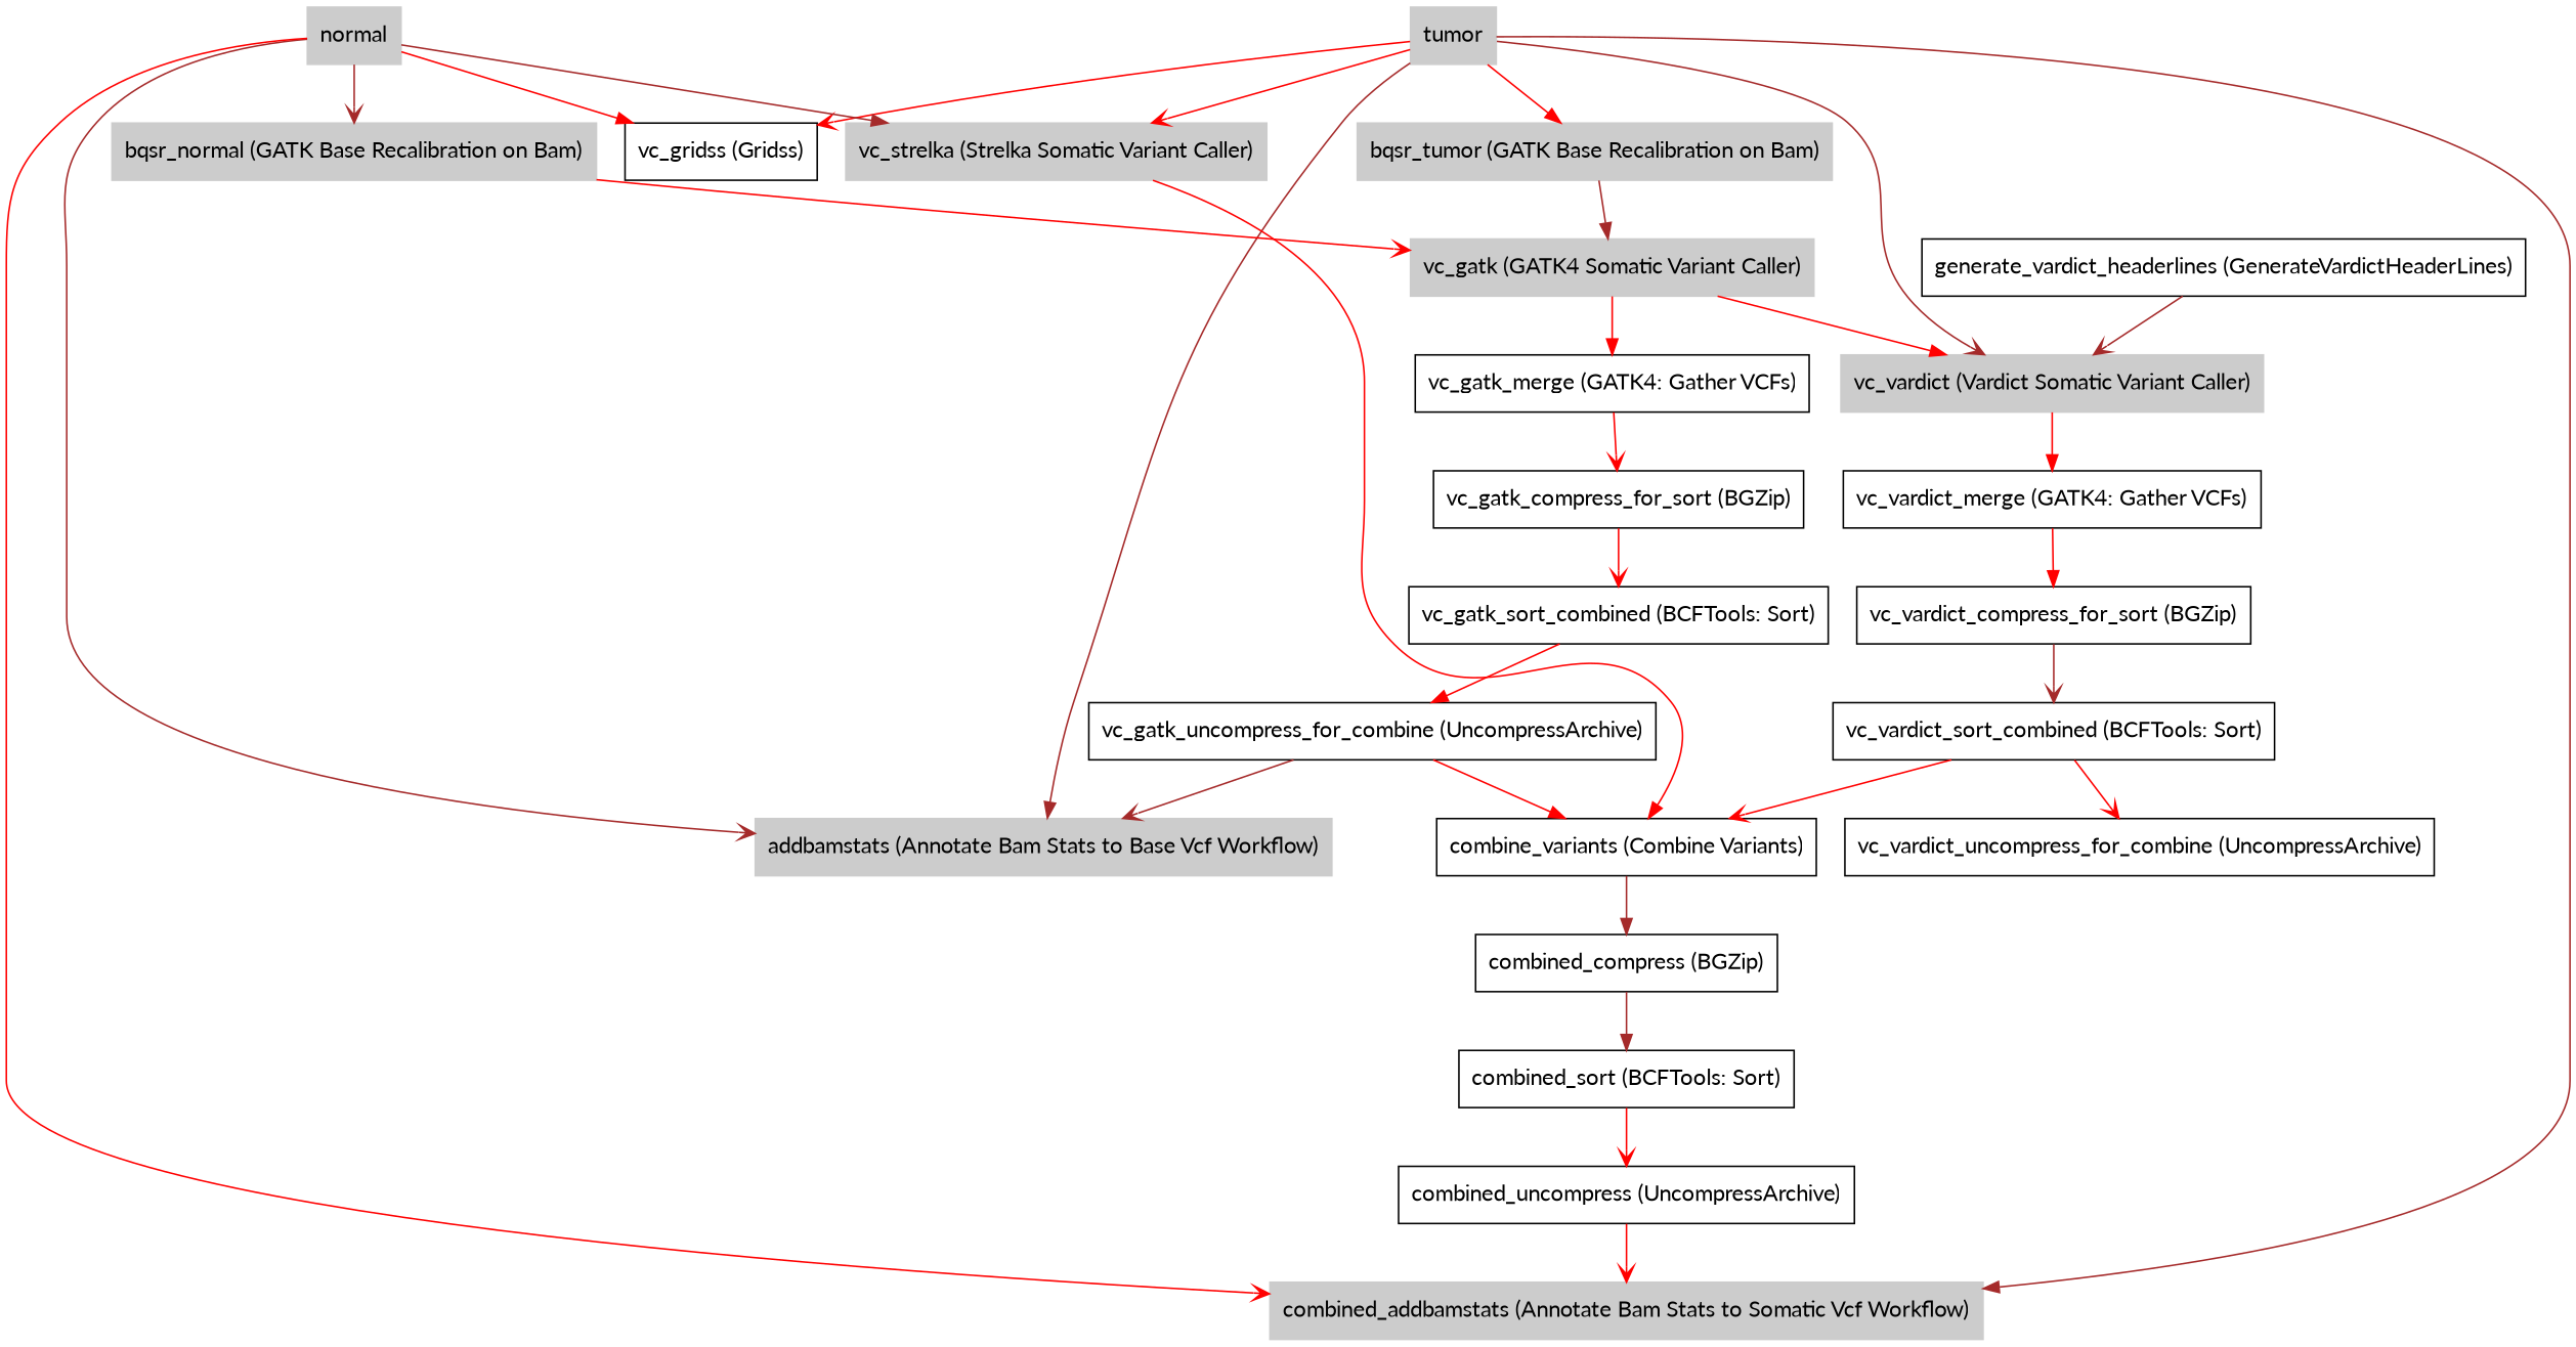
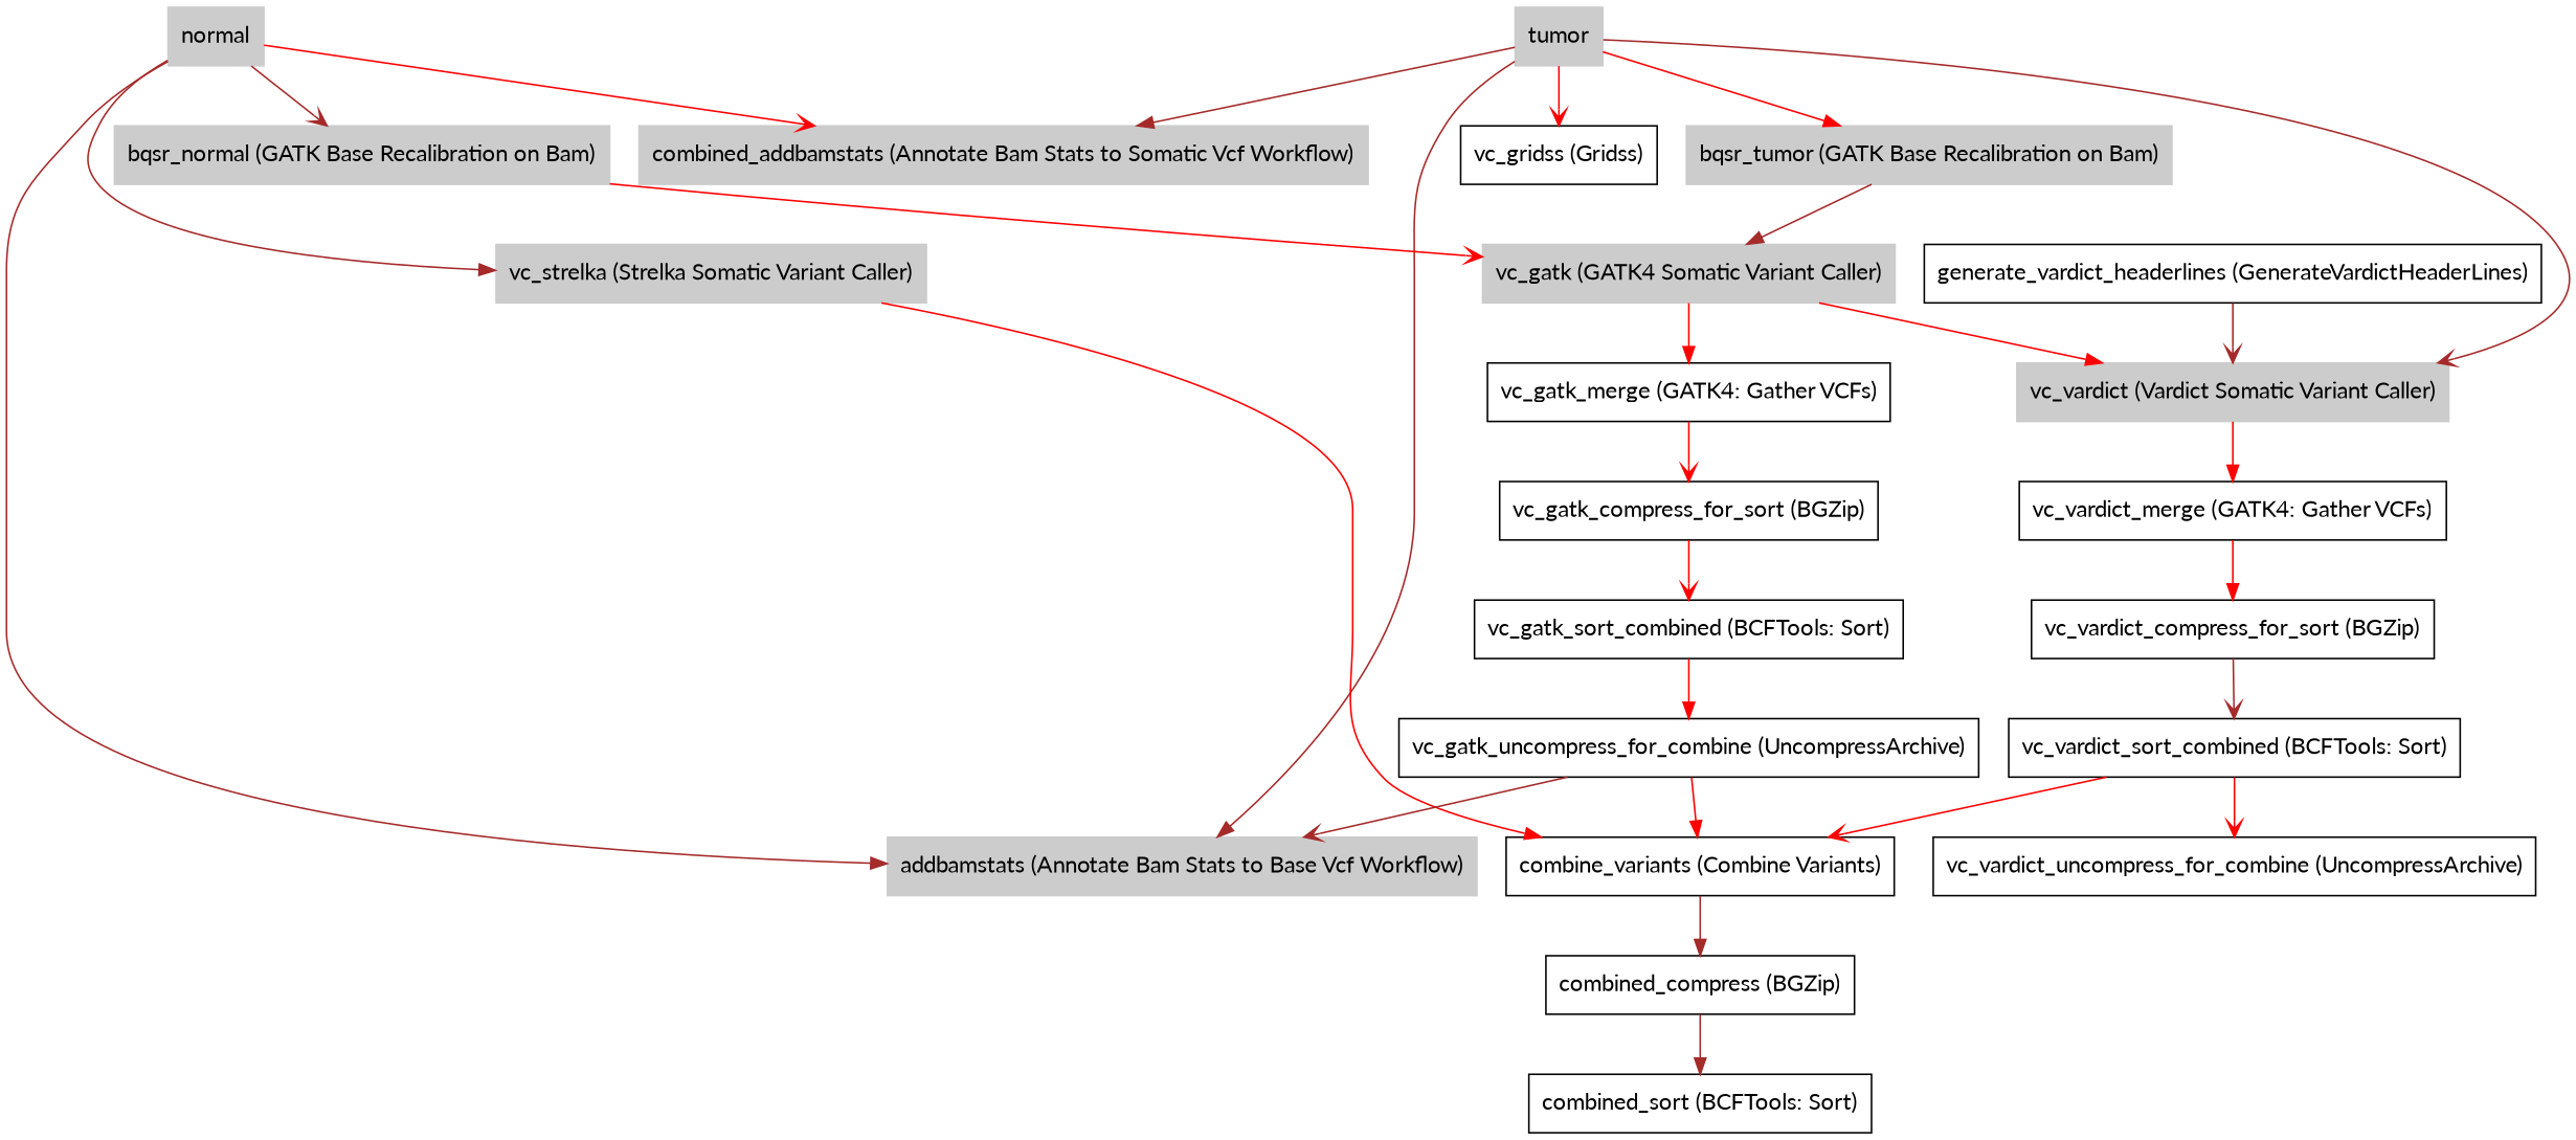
  digraph {
    fontname=Lato
    node [fontname=Lato shape=record]
    edge [arrowhead=vee color=red fontname=Lato]
    n1 [color=grey80 label=tumor style=filled]
    n2 [label="vc_gridss (Gridss)"]
    n3 [color=grey80 label="bqsr_tumor (GATK Base Recalibration on Bam)" style=filled]
    n4 [color=grey80 label="addbamstats (Annotate Bam Stats to Base Vcf Workflow)" style=filled]
    n5 [color=grey80 label="vc_vardict (Vardict Somatic Variant Caller)" style=filled]
    n6 [color=grey80 label="vc_strelka (Strelka Somatic Variant Caller)" style=filled]
    n7 [color=grey80 label="combined_addbamstats (Annotate Bam Stats to Somatic Vcf Workflow)" style=filled]
    n8 [color=grey80 label="vc_gatk (GATK4 Somatic Variant Caller)" style=filled]
    n9 [label="vc_vardict_merge (GATK4: Gather VCFs)"]
    n10 [label="combine_variants (Combine Variants)"]
    n11 [color=grey80 label=normal style=filled]
    n12 [color=grey80 label="bqsr_normal (GATK Base Recalibration on Bam)" style=filled]
    n13 [label="vc_gatk_merge (GATK4: Gather VCFs)"]
    n14 [label="vc_gatk_compress_for_sort (BGZip)"]
    n15 [label="vc_gatk_sort_combined (BCFTools: Sort)"]
    n16 [label="vc_gatk_uncompress_for_combine (UncompressArchive)"]
    n17 [label="combined_compress (BGZip)"]
    n18 [label="generate_vardict_headerlines (GenerateVardictHeaderLines)"]
    n19 [label="vc_vardict_compress_for_sort (BGZip)"]
    n20 [label="vc_vardict_sort_combined (BCFTools: Sort)"]
    n21 [label="vc_vardict_uncompress_for_combine (UncompressArchive)"]
    n22 [label="combined_sort (BCFTools: Sort)"]
-   n23 [label="combined_uncompress (UncompressArchive)"]
    n1 -> n2
    n1 -> n3 [arrowhead=normal]
    n1 -> n4 [arrowhead=normal color=brown]
    n1 -> n5 [color=brown]
-   n1 -> n6
    n1 -> n7 [arrowhead=normal color=brown]
    n3 -> n8 [arrowhead=normal color=brown]
    n5 -> n9 [arrowhead=normal]
    n6 -> n10 [arrowhead=normal]
    n8 -> n5 [arrowhead=normal]
    n8 -> n13 [arrowhead=normal]
    n9 -> n19 [arrowhead=normal]
    n10 -> n17 [arrowhead=normal color=brown]
-   n11 -> n2 [arrowhead=normal]
-   n11 -> n4 [color=brown]
+   n11 -> n4 [arrowhead=normal color=brown]
    n11 -> n6 [arrowhead=normal color=brown]
    n11 -> n7
    n11 -> n12 [color=brown]
    n12 -> n8
    n13 -> n14
    n14 -> n15
    n15 -> n16 [arrowhead=normal]
    n16 -> n4 [color=brown]
    n16 -> n10 [arrowhead=normal]
    n17 -> n22 [arrowhead=normal color=brown]
    n18 -> n5 [color=brown]
    n19 -> n20 [color=brown]
    n20 -> n10
    n20 -> n21
-   n22 -> n23
-   n23 -> n7
  }
